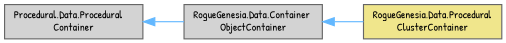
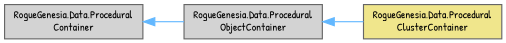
  digraph {
    fontname="Patrick Hand"
    rankdir=LR
    node [color=gray40 fillcolor=lightgrey fontname="Patrick Hand" fontsize=10 shape=box style=filled]
    edge [color=steelblue1 dir=back fontname="Patrick Hand" fontsize=10 labelfontname=Helvetica labelfontsize=10 style=solid]
-   n1 [fontcolor=black height=0.2 label="Procedural.Data.Procedural\lContainer" width=0.4]
-   n2 [height=0.2 label="RogueGenesia.Data.Container\lObjectContainer" width=0.4]
+   n1 [fontcolor=black height=0.2 label="RogueGenesia.Data.Procedural\lContainer" width=0.4]
+   n2 [height=0.2 label="RogueGenesia.Data.Procedural\lObjectContainer" width=0.4]
    n3 [fillcolor=khaki height=0.2 label="RogueGenesia.Data.Procedural\lClusterContainer" width=0.4]
    n1 -> n2
    n2 -> n3
  }
